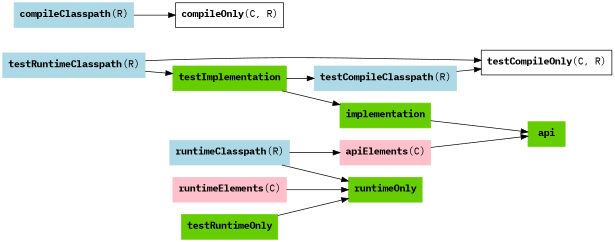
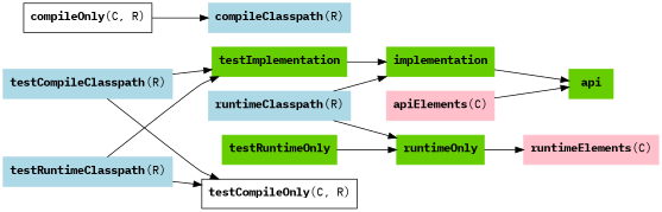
  digraph {
    fontname="IBM Plex Mono"
    rankdir=LR
    node [bgcolor=chartreuse3 color=chartreuse3 fontname="IBM Plex Mono" shape=box style=filled]
    edge [fontname="IBM Plex Mono"]
    n1 [bgcolor=pink color=pink label=<<B>apiElements</B>(C)>]
    n2 [label=<<B>api</B>>]
    n3 [bgcolor=lightblue color=lightblue label=<<B>compileClasspath</B>(R)>]
    n4 [label=<<B>compileOnly</B>(C, R)> bgcolor="" color="" style=""]
    n5 [label=<<B>implementation</B>>]
    n6 [bgcolor=lightblue color=lightblue label=<<B>runtimeClasspath</B>(R)>]
    n7 [label=<<B>runtimeOnly</B>>]
    n8 [bgcolor=pink color=pink label=<<B>runtimeElements</B>(C)>]
    n9 [bgcolor=lightblue color=lightblue label=<<B>testCompileClasspath</B>(R)>]
    n10 [label=<<B>testCompileOnly</B>(C, R)> bgcolor="" color="" style=""]
    n11 [label=<<B>testImplementation</B>>]
    n12 [bgcolor=lightblue color=lightblue label=<<B>testRuntimeClasspath</B>(R)>]
    n13 [label=<<B>testRuntimeOnly</B>>]
    n1 -> n2
-   n3 -> n4
+   n4 -> n3
    n5 -> n2
-   n6 -> n1
+   n6 -> n5
    n6 -> n7
-   n8 -> n7
+   n7 -> n8
    n9 -> n10
-   n11 -> n9
+   n9 -> n11
    n11 -> n5
    n12 -> n10
    n12 -> n11
    n13 -> n7
  }
